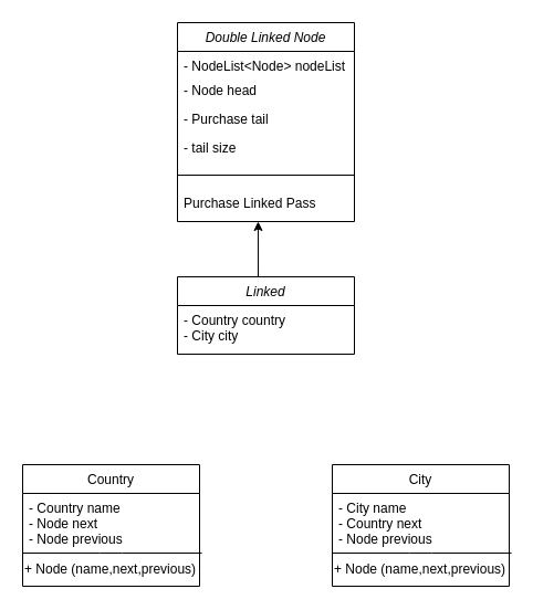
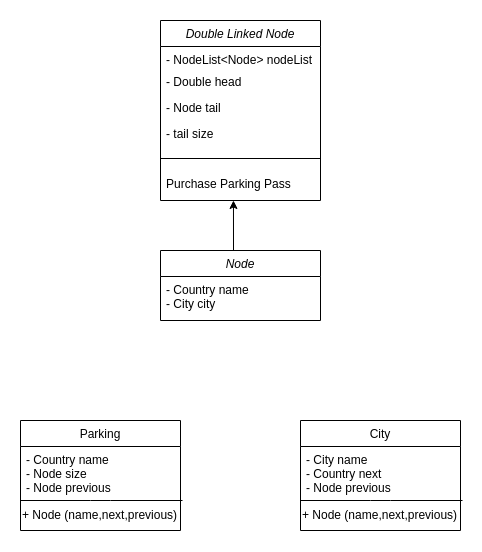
  <mxCell id="0" />
  <mxCell id="1" parent="0" />
  <mxCell id="2" value="Double Linked Node" style="swimlane;fontStyle=2;align=center;verticalAlign=top;childLayout=stackLayout;horizontal=1;startSize=26;horizontalStack=0;resizeParent=1;resizeLast=0;collapsible=1;marginBottom=0;rounded=0;shadow=0;strokeWidth=1;" parent="1" vertex="1"><mxGeometry x="160" y="20" width="160" height="180" as="geometry"><mxRectangle x="230" y="140" width="160" height="26" as="alternateBounds" /></mxGeometry></mxCell>
  <mxCell id="3" value="- NodeList&lt;Node&gt; nodeList" style="text;align=left;verticalAlign=top;spacingLeft=4;spacingRight=4;overflow=hidden;rotatable=0;points=[[0,0.5],[1,0.5]];portConstraint=eastwest;" parent="2" vertex="1"><mxGeometry y="26" width="160" height="22" as="geometry" /></mxCell>
- <mxCell id="4" value="- Node head" style="text;align=left;verticalAlign=top;spacingLeft=4;spacingRight=4;overflow=hidden;rotatable=0;points=[[0,0.5],[1,0.5]];portConstraint=eastwest;rounded=0;shadow=0;html=0;" parent="2" vertex="1"><mxGeometry y="48" width="160" height="26" as="geometry" /></mxCell>
- <mxCell id="5" value="- Purchase tail" style="text;align=left;verticalAlign=top;spacingLeft=4;spacingRight=4;overflow=hidden;rotatable=0;points=[[0,0.5],[1,0.5]];portConstraint=eastwest;rounded=0;shadow=0;html=0;" parent="2" vertex="1"><mxGeometry y="74" width="160" height="26" as="geometry" /></mxCell>
+ <mxCell id="4" value="- Double head" style="text;align=left;verticalAlign=top;spacingLeft=4;spacingRight=4;overflow=hidden;rotatable=0;points=[[0,0.5],[1,0.5]];portConstraint=eastwest;rounded=0;shadow=0;html=0;" parent="2" vertex="1"><mxGeometry y="48" width="160" height="26" as="geometry" /></mxCell>
+ <mxCell id="5" value="- Node tail" style="text;align=left;verticalAlign=top;spacingLeft=4;spacingRight=4;overflow=hidden;rotatable=0;points=[[0,0.5],[1,0.5]];portConstraint=eastwest;rounded=0;shadow=0;html=0;" parent="2" vertex="1"><mxGeometry y="74" width="160" height="26" as="geometry" /></mxCell>
  <mxCell id="6" value="- tail size" style="text;align=left;verticalAlign=top;spacingLeft=4;spacingRight=4;overflow=hidden;rotatable=0;points=[[0,0.5],[1,0.5]];portConstraint=eastwest;rounded=0;shadow=0;html=0;" vertex="1" parent="2"><mxGeometry y="100" width="160" height="26" as="geometry" /></mxCell>
  <mxCell id="7" value="" style="line;html=1;strokeWidth=1;align=left;verticalAlign=middle;spacingTop=-1;spacingLeft=3;spacingRight=3;rotatable=0;labelPosition=right;points=[];portConstraint=eastwest;" parent="2" vertex="1"><mxGeometry y="126" width="160" height="24" as="geometry" /></mxCell>
- <mxCell id="8" value="Purchase Linked Pass" style="text;align=left;verticalAlign=top;spacingLeft=4;spacingRight=4;overflow=hidden;rotatable=0;points=[[0,0.5],[1,0.5]];portConstraint=eastwest;" parent="2" vertex="1"><mxGeometry y="150" width="160" height="30" as="geometry" /></mxCell>
+ <mxCell id="8" value="Purchase Parking Pass" style="text;align=left;verticalAlign=top;spacingLeft=4;spacingRight=4;overflow=hidden;rotatable=0;points=[[0,0.5],[1,0.5]];portConstraint=eastwest;" parent="2" vertex="1"><mxGeometry y="150" width="160" height="30" as="geometry" /></mxCell>
  <mxCell id="9" value="City" style="swimlane;fontStyle=0;align=center;verticalAlign=top;childLayout=stackLayout;horizontal=1;startSize=26;horizontalStack=0;resizeParent=1;resizeLast=0;collapsible=1;marginBottom=0;rounded=0;shadow=0;strokeWidth=1;" parent="1" vertex="1"><mxGeometry x="300" y="420" width="160" height="110" as="geometry"><mxRectangle x="340" y="380" width="170" height="26" as="alternateBounds" /></mxGeometry></mxCell>
  <mxCell id="10" value="- City name&#10;- Country next&#10;- Node previous" style="text;align=left;verticalAlign=top;spacingLeft=4;spacingRight=4;overflow=hidden;rotatable=0;points=[[0,0.5],[1,0.5]];portConstraint=eastwest;" parent="9" vertex="1"><mxGeometry y="26" width="160" height="54" as="geometry" /></mxCell>
  <mxCell id="11" value="" style="endArrow=none;html=1;" edge="1" parent="9"><mxGeometry width="50" height="50" relative="1" as="geometry"><mxPoint y="80" as="sourcePoint" /><mxPoint x="162" y="80" as="targetPoint" /><Array as="points"><mxPoint x="80" y="80" /></Array></mxGeometry></mxCell>
  <mxCell id="12" value="+ Node (name,next,previous)" style="text;html=1;strokeColor=none;fillColor=none;align=left;verticalAlign=middle;whiteSpace=wrap;rounded=0;" vertex="1" parent="9"><mxGeometry y="80" width="160" height="30" as="geometry" /></mxCell>
- <mxCell id="13" value="Country" style="swimlane;fontStyle=0;align=center;verticalAlign=top;childLayout=stackLayout;horizontal=1;startSize=26;horizontalStack=0;resizeParent=1;resizeLast=0;collapsible=1;marginBottom=0;rounded=0;shadow=0;strokeWidth=1;" vertex="1" parent="1"><mxGeometry x="20" y="420" width="160" height="110" as="geometry"><mxRectangle x="340" y="380" width="170" height="26" as="alternateBounds" /></mxGeometry></mxCell>
- <mxCell id="14" value="- Country name&#10;- Node next&#10;- Node previous" style="text;align=left;verticalAlign=top;spacingLeft=4;spacingRight=4;overflow=hidden;rotatable=0;points=[[0,0.5],[1,0.5]];portConstraint=eastwest;" vertex="1" parent="13"><mxGeometry y="26" width="160" height="54" as="geometry" /></mxCell>
+ <mxCell id="13" value="Parking" style="swimlane;fontStyle=0;align=center;verticalAlign=top;childLayout=stackLayout;horizontal=1;startSize=26;horizontalStack=0;resizeParent=1;resizeLast=0;collapsible=1;marginBottom=0;rounded=0;shadow=0;strokeWidth=1;" vertex="1" parent="1"><mxGeometry x="20" y="420" width="160" height="110" as="geometry"><mxRectangle x="340" y="380" width="170" height="26" as="alternateBounds" /></mxGeometry></mxCell>
+ <mxCell id="14" value="- Country name&#10;- Node size&#10;- Node previous" style="text;align=left;verticalAlign=top;spacingLeft=4;spacingRight=4;overflow=hidden;rotatable=0;points=[[0,0.5],[1,0.5]];portConstraint=eastwest;" vertex="1" parent="13"><mxGeometry y="26" width="160" height="54" as="geometry" /></mxCell>
  <mxCell id="15" value="" style="endArrow=none;html=1;" edge="1" parent="13"><mxGeometry width="50" height="50" relative="1" as="geometry"><mxPoint y="80" as="sourcePoint" /><mxPoint x="162" y="80" as="targetPoint" /><Array as="points"><mxPoint x="80" y="80" /></Array></mxGeometry></mxCell>
  <mxCell id="16" value="+ Node (name,next,previous)" style="text;html=1;strokeColor=none;fillColor=none;align=left;verticalAlign=middle;whiteSpace=wrap;rounded=0;" vertex="1" parent="13"><mxGeometry y="80" width="160" height="30" as="geometry" /></mxCell>
- <mxCell id="17" value="Linked" style="swimlane;fontStyle=2;align=center;verticalAlign=top;childLayout=stackLayout;horizontal=1;startSize=26;horizontalStack=0;resizeParent=1;resizeLast=0;collapsible=1;marginBottom=0;rounded=0;shadow=0;strokeWidth=1;" vertex="1" parent="1"><mxGeometry x="160" y="250" width="160" height="70" as="geometry"><mxRectangle x="230" y="140" width="160" height="26" as="alternateBounds" /></mxGeometry></mxCell>
- <mxCell id="18" value="- Country country&#10;- City city&#10;" style="text;align=left;verticalAlign=top;spacingLeft=4;spacingRight=4;overflow=hidden;rotatable=0;points=[[0,0.5],[1,0.5]];portConstraint=eastwest;rounded=0;shadow=0;html=0;" vertex="1" parent="17"><mxGeometry y="26" width="160" height="44" as="geometry" /></mxCell>
+ <mxCell id="17" value="Node" style="swimlane;fontStyle=2;align=center;verticalAlign=top;childLayout=stackLayout;horizontal=1;startSize=26;horizontalStack=0;resizeParent=1;resizeLast=0;collapsible=1;marginBottom=0;rounded=0;shadow=0;strokeWidth=1;" vertex="1" parent="1"><mxGeometry x="160" y="250" width="160" height="70" as="geometry"><mxRectangle x="230" y="140" width="160" height="26" as="alternateBounds" /></mxGeometry></mxCell>
+ <mxCell id="18" value="- Country name&#10;- City city&#10;" style="text;align=left;verticalAlign=top;spacingLeft=4;spacingRight=4;overflow=hidden;rotatable=0;points=[[0,0.5],[1,0.5]];portConstraint=eastwest;rounded=0;shadow=0;html=0;" vertex="1" parent="17"><mxGeometry y="26" width="160" height="44" as="geometry" /></mxCell>
  <mxCell id="19" value="" style="endArrow=classic;html=1;entryX=0.456;entryY=1;entryDx=0;entryDy=0;entryPerimeter=0;" edge="1" parent="1" target="8"><mxGeometry width="50" height="50" relative="1" as="geometry"><mxPoint x="233" y="250" as="sourcePoint" /><mxPoint x="280" y="270" as="targetPoint" /></mxGeometry></mxCell>
